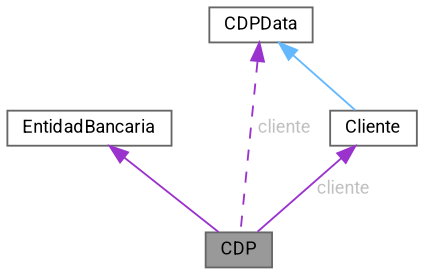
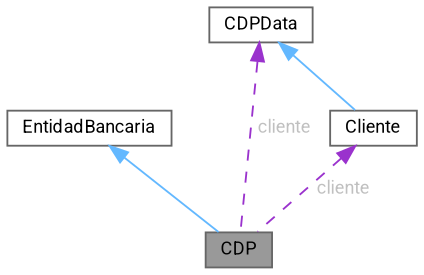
  digraph {
    fontname=Roboto
    node [color=gray40 fillcolor=white fontname=Roboto fontsize=10 shape=box style=filled]
    edge [color=steelblue1 dir=back fontname=Roboto fontsize=10 labelfontname=Helvetica labelfontsize=10 style=solid]
    n1 [fillcolor=grey60 fontcolor=black height=0.2 label=CDP width=0.4]
    n2 [height=0.2 label=EntidadBancaria width=0.4]
    n3 [height=0.2 label=Cliente width=0.4]
    n4 [height=0.2 label=CDPData width=0.4]
-   n2 -> n1 [color=darkorchid3]
-   n3 -> n1 [color=darkorchid3 fontcolor=grey label=" cliente"]
+   n2 -> n1
+   n3 -> n1 [color=darkorchid3 fontcolor=grey label=" cliente" style=dashed]
    n4 -> n1 [color=darkorchid3 fontcolor=grey label=" cliente" style=dashed]
    n4 -> n3
  }
